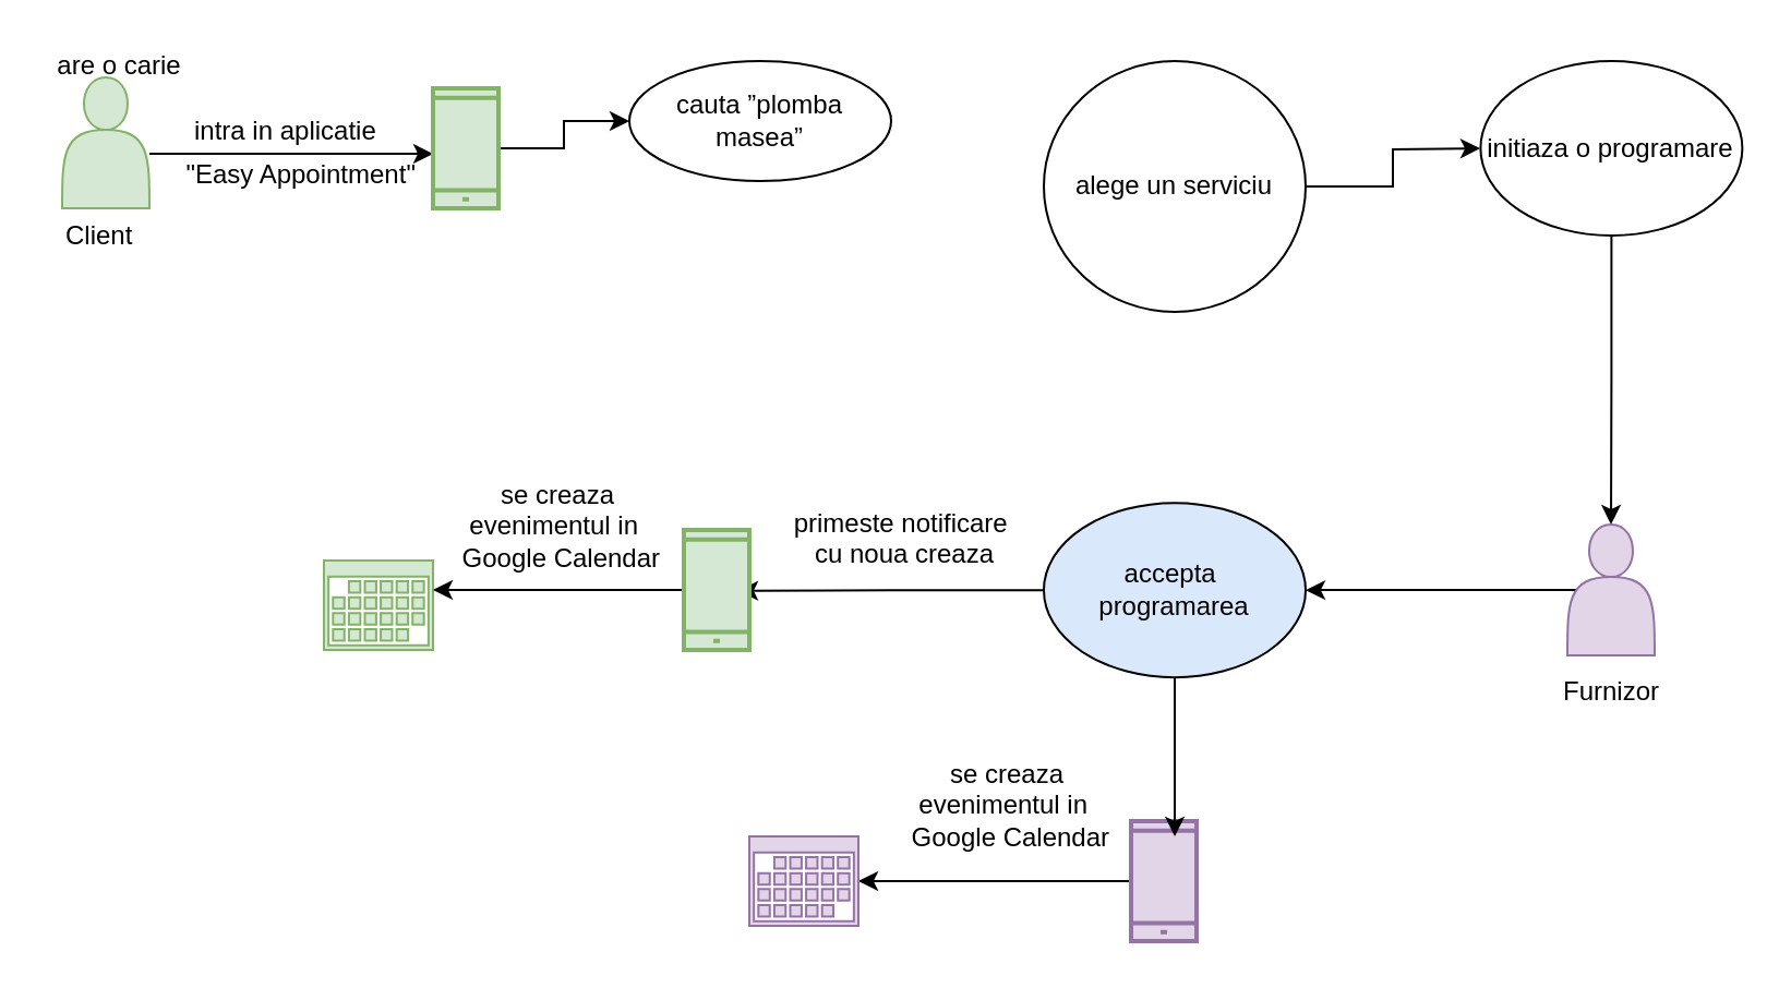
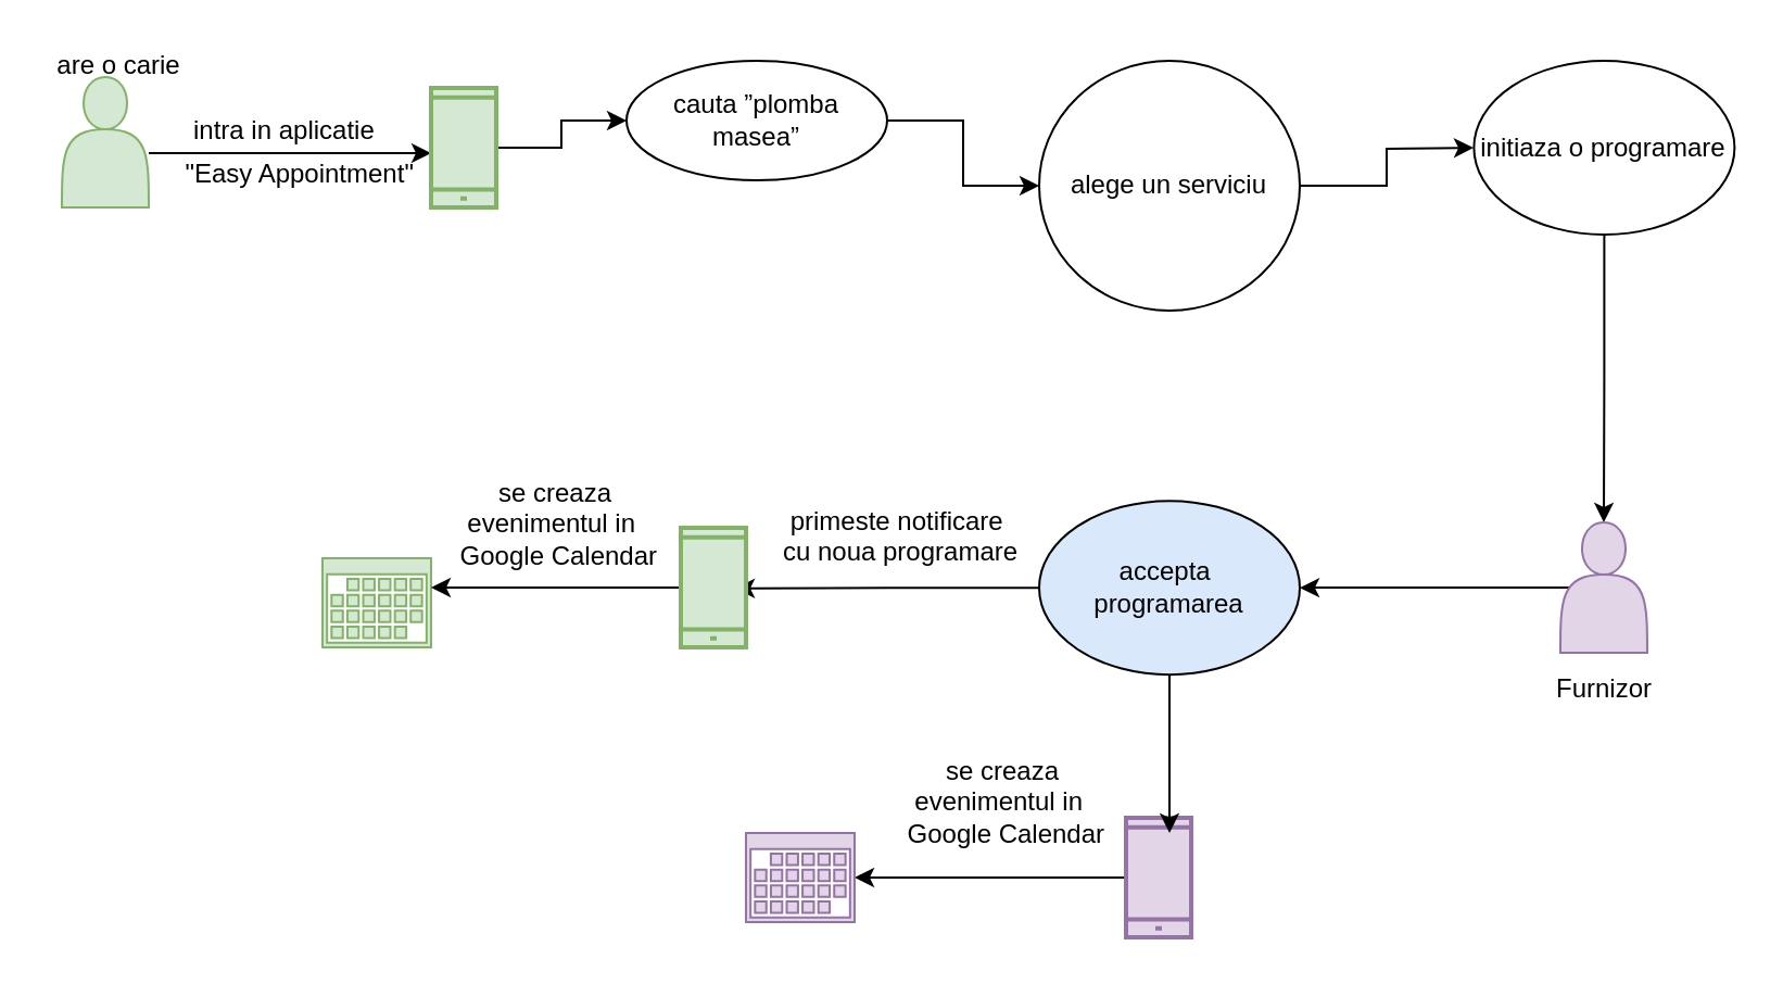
  <mxCell id="0" />
  <mxCell id="1" parent="0" />
  <mxCell id="2" style="edgeStyle=orthogonalEdgeStyle;rounded=0;orthogonalLoop=1;jettySize=auto;html=1;" parent="1" edge="1"><mxGeometry relative="1" as="geometry"><mxPoint x="198" y="70" as="targetPoint" /><mxPoint x="68" y="70" as="sourcePoint" /></mxGeometry></mxCell>
  <mxCell id="3" value="are o carie" style="text;html=1;resizable=0;points=[];autosize=1;align=center;verticalAlign=top;spacingTop=-4;" parent="1" vertex="1"><mxGeometry x="20" y="20" width="67" height="14" as="geometry" /></mxCell>
  <mxCell id="4" value="&quot;Easy Appointment&quot;&amp;nbsp;" style="text;html=1;resizable=0;points=[];autosize=1;align=center;verticalAlign=top;spacingTop=-4;" parent="1" vertex="1"><mxGeometry x="72" y="70" width="133" height="19" as="geometry" /></mxCell>
  <mxCell id="5" style="edgeStyle=orthogonalEdgeStyle;rounded=0;orthogonalLoop=1;jettySize=auto;html=1;entryX=1;entryY=0.5;entryDx=0;entryDy=0;entryPerimeter=0;" parent="1" source="6" target="18" edge="1"><mxGeometry relative="1" as="geometry"><mxPoint x="433" y="403.5" as="targetPoint" /></mxGeometry></mxCell>
  <mxCell id="6" value="" style="html=1;verticalLabelPosition=bottom;align=center;labelBackgroundColor=#ffffff;verticalAlign=top;strokeWidth=2;strokeColor=#9673a6;fillColor=#e1d5e7;shadow=0;dashed=0;shape=mxgraph.ios7.icons.smartphone;" parent="1" vertex="1"><mxGeometry x="518" y="376" width="30" height="55" as="geometry" /></mxCell>
+ <mxCell id="7" style="edgeStyle=orthogonalEdgeStyle;rounded=0;orthogonalLoop=1;jettySize=auto;html=1;entryX=0;entryY=0.5;entryDx=0;entryDy=0;" parent="1" source="8" target="10" edge="1"><mxGeometry relative="1" as="geometry" /></mxCell>
  <mxCell id="8" value="cauta ”plomba masea”" style="ellipse;whiteSpace=wrap;html=1;" parent="1" vertex="1"><mxGeometry x="288" y="27.5" width="120" height="55" as="geometry" /></mxCell>
  <mxCell id="9" style="edgeStyle=orthogonalEdgeStyle;rounded=0;orthogonalLoop=1;jettySize=auto;html=1;" parent="1" source="10" edge="1"><mxGeometry relative="1" as="geometry"><mxPoint x="678" y="67.5" as="targetPoint" /></mxGeometry></mxCell>
  <mxCell id="10" value="alege un serviciu" style="ellipse;whiteSpace=wrap;html=1;" parent="1" vertex="1"><mxGeometry x="478" y="27.5" width="120" height="115" as="geometry" /></mxCell>
  <mxCell id="11" style="edgeStyle=orthogonalEdgeStyle;rounded=0;orthogonalLoop=1;jettySize=auto;html=1;entryX=0.5;entryY=0;entryDx=0;entryDy=0;" parent="1" source="12" edge="1" target="23"><mxGeometry relative="1" as="geometry"><mxPoint x="739" y="230" as="targetPoint" /></mxGeometry></mxCell>
  <mxCell id="12" value="initiaza o programare" style="ellipse;whiteSpace=wrap;html=1;" parent="1" vertex="1"><mxGeometry x="678.201" y="27.5" width="120" height="80" as="geometry" /></mxCell>
  <mxCell id="13" style="edgeStyle=orthogonalEdgeStyle;rounded=0;orthogonalLoop=1;jettySize=auto;html=1;entryX=0.667;entryY=0.127;entryDx=0;entryDy=0;entryPerimeter=0;" edge="1" parent="1" source="15" target="6"><mxGeometry relative="1" as="geometry" /></mxCell>
  <mxCell id="14" style="edgeStyle=orthogonalEdgeStyle;rounded=0;orthogonalLoop=1;jettySize=auto;html=1;exitX=0;exitY=0.5;exitDx=0;exitDy=0;" edge="1" parent="1" source="15"><mxGeometry relative="1" as="geometry"><mxPoint x="338" y="270.429" as="targetPoint" /></mxGeometry></mxCell>
  <mxCell id="15" value="&lt;div&gt;&lt;span&gt;accepta&amp;nbsp;&lt;/span&gt;&lt;/div&gt;&lt;div&gt;&lt;span&gt;programarea&lt;/span&gt;&lt;/div&gt;" style="ellipse;whiteSpace=wrap;html=1;align=center;fillColor=#dae8fc;" parent="1" vertex="1"><mxGeometry x="478" y="230.07" width="120" height="80" as="geometry" /></mxCell>
  <mxCell id="16" style="edgeStyle=orthogonalEdgeStyle;rounded=0;orthogonalLoop=1;jettySize=auto;html=1;entryX=1;entryY=0.5;entryDx=0;entryDy=0;exitX=0.1;exitY=0.5;exitDx=0;exitDy=0;exitPerimeter=0;" parent="1" target="15" edge="1" source="23"><mxGeometry relative="1" as="geometry"><mxPoint x="628" y="260" as="targetPoint" /><mxPoint x="723" y="270.294" as="sourcePoint" /></mxGeometry></mxCell>
- <mxCell id="17" value="primeste notificare&amp;nbsp;&lt;br&gt;cu noua creaza" style="text;html=1;resizable=0;points=[];autosize=1;align=center;verticalAlign=top;spacingTop=-4;" parent="1" vertex="1"><mxGeometry x="347" y="230.07" width="133" height="38" as="geometry" /></mxCell>
+ <mxCell id="17" value="primeste notificare&amp;nbsp;&lt;br&gt;cu noua programare" style="text;html=1;resizable=0;points=[];autosize=1;align=center;verticalAlign=top;spacingTop=-4;" parent="1" vertex="1"><mxGeometry x="347" y="230.07" width="133" height="38" as="geometry" /></mxCell>
  <mxCell id="18" value="" style="aspect=fixed;pointerEvents=1;shadow=0;dashed=0;html=1;strokeColor=#9673a6;labelPosition=center;verticalLabelPosition=bottom;verticalAlign=top;align=center;fillColor=#e1d5e7;shape=mxgraph.mscae.enterprise.calendar" parent="1" vertex="1"><mxGeometry x="343" y="383" width="50" height="41" as="geometry" /></mxCell>
  <mxCell id="19" value="se creaza &lt;br&gt;evenimentul in&amp;nbsp;&lt;br&gt;&amp;nbsp;Google Calendar" style="text;html=1;resizable=0;points=[];autosize=1;align=center;verticalAlign=top;spacingTop=-4;" parent="1" vertex="1"><mxGeometry x="404" y="345" width="114" height="57" as="geometry" /></mxCell>
  <mxCell id="20" value="" style="shape=actor;whiteSpace=wrap;html=1;fillColor=#d5e8d4;strokeColor=#82b366;" parent="1" vertex="1"><mxGeometry x="28" y="35" width="40" height="60" as="geometry" /></mxCell>
- <mxCell id="21" value="Client" style="text;html=1;resizable=0;points=[];autosize=1;align=left;verticalAlign=top;spacingTop=-4;" parent="1" vertex="1"><mxGeometry x="28" y="97.5" width="50" height="20" as="geometry" /></mxCell>
  <mxCell id="22" value="&lt;span&gt;Furnizor&lt;/span&gt;" style="text;html=1;resizable=0;points=[];autosize=1;align=center;verticalAlign=top;spacingTop=-4;" parent="1" vertex="1"><mxGeometry x="700.2" y="307" width="76" height="19" as="geometry" /></mxCell>
  <mxCell id="23" value="" style="shape=actor;whiteSpace=wrap;html=1;fillColor=#e1d5e7;strokeColor=#9673a6;" parent="1" vertex="1"><mxGeometry x="717.996" y="239.999" width="40" height="60" as="geometry" /></mxCell>
  <mxCell id="24" value="intra in aplicatie" style="text;html=1;resizable=0;points=[];autosize=1;align=left;verticalAlign=top;spacingTop=-4;" parent="1" vertex="1"><mxGeometry x="87" y="50" width="93" height="14" as="geometry" /></mxCell>
  <mxCell id="25" style="edgeStyle=orthogonalEdgeStyle;rounded=0;orthogonalLoop=1;jettySize=auto;html=1;" parent="1" source="26" target="8" edge="1"><mxGeometry relative="1" as="geometry" /></mxCell>
  <mxCell id="26" value="" style="html=1;verticalLabelPosition=bottom;align=center;labelBackgroundColor=#ffffff;verticalAlign=top;strokeWidth=2;strokeColor=#82b366;fillColor=#d5e8d4;shadow=0;dashed=0;shape=mxgraph.ios7.icons.smartphone;" parent="1" vertex="1"><mxGeometry x="198" y="40" width="30" height="55" as="geometry" /></mxCell>
  <mxCell id="27" value="" style="aspect=fixed;pointerEvents=1;shadow=0;dashed=0;html=1;strokeColor=#82b366;labelPosition=center;verticalLabelPosition=bottom;verticalAlign=top;align=center;fillColor=#d5e8d4;shape=mxgraph.mscae.enterprise.calendar" parent="1" vertex="1"><mxGeometry x="148" y="256.504" width="50" height="41" as="geometry" /></mxCell>
  <mxCell id="28" style="edgeStyle=orthogonalEdgeStyle;rounded=0;orthogonalLoop=1;jettySize=auto;html=1;" edge="1" parent="1" source="29"><mxGeometry relative="1" as="geometry"><mxPoint x="198" y="270" as="targetPoint" /></mxGeometry></mxCell>
  <mxCell id="29" value="" style="html=1;verticalLabelPosition=bottom;align=center;labelBackgroundColor=#ffffff;verticalAlign=top;strokeWidth=2;strokeColor=#82b366;fillColor=#d5e8d4;shadow=0;dashed=0;shape=mxgraph.ios7.icons.smartphone;" vertex="1" parent="1"><mxGeometry x="313" y="242.5" width="30" height="55" as="geometry" /></mxCell>
  <mxCell id="30" value="se creaza &lt;br&gt;evenimentul in&amp;nbsp;&lt;br&gt;&amp;nbsp;Google Calendar" style="text;html=1;resizable=0;points=[];autosize=1;align=center;verticalAlign=top;spacingTop=-4;" vertex="1" parent="1"><mxGeometry x="198" y="216.57" width="114" height="57" as="geometry" /></mxCell>
